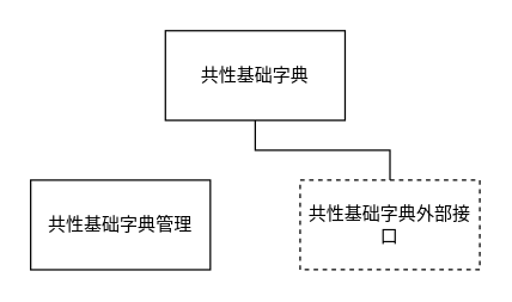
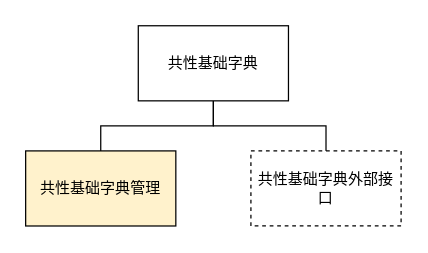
  <mxCell id="0" />
  <mxCell id="1" parent="0" />
+ <mxCell id="2" style="edgeStyle=orthogonalEdgeStyle;rounded=0;orthogonalLoop=1;jettySize=auto;html=1;exitX=0.5;exitY=1;exitDx=0;exitDy=0;endArrow=none;endFill=0;" edge="1" parent="1" source="4" target="5"><mxGeometry relative="1" as="geometry" /></mxCell>
  <mxCell id="3" style="edgeStyle=orthogonalEdgeStyle;rounded=0;orthogonalLoop=1;jettySize=auto;html=1;exitX=0.5;exitY=1;exitDx=0;exitDy=0;entryX=0.5;entryY=0;entryDx=0;entryDy=0;endArrow=none;endFill=0;" edge="1" parent="1" source="4" target="6"><mxGeometry relative="1" as="geometry" /></mxCell>
  <mxCell id="4" value="共性基础字典" style="rounded=0;whiteSpace=wrap;html=1;" parent="1" vertex="1"><mxGeometry x="110" y="20" width="120" height="60" as="geometry" /></mxCell>
- <mxCell id="5" value="共性基础字典管理" style="rounded=0;whiteSpace=wrap;html=1;" vertex="1" parent="1"><mxGeometry x="20" y="120" width="120" height="60" as="geometry" /></mxCell>
+ <mxCell id="5" value="共性基础字典管理" style="rounded=0;whiteSpace=wrap;html=1;fillColor=#fff2cc;" vertex="1" parent="1"><mxGeometry x="20" y="120" width="120" height="60" as="geometry" /></mxCell>
  <mxCell id="6" value="共性基础字典外部接口" style="rounded=0;whiteSpace=wrap;html=1;dashed=1;" vertex="1" parent="1"><mxGeometry x="200" y="120" width="120" height="60" as="geometry" /></mxCell>
